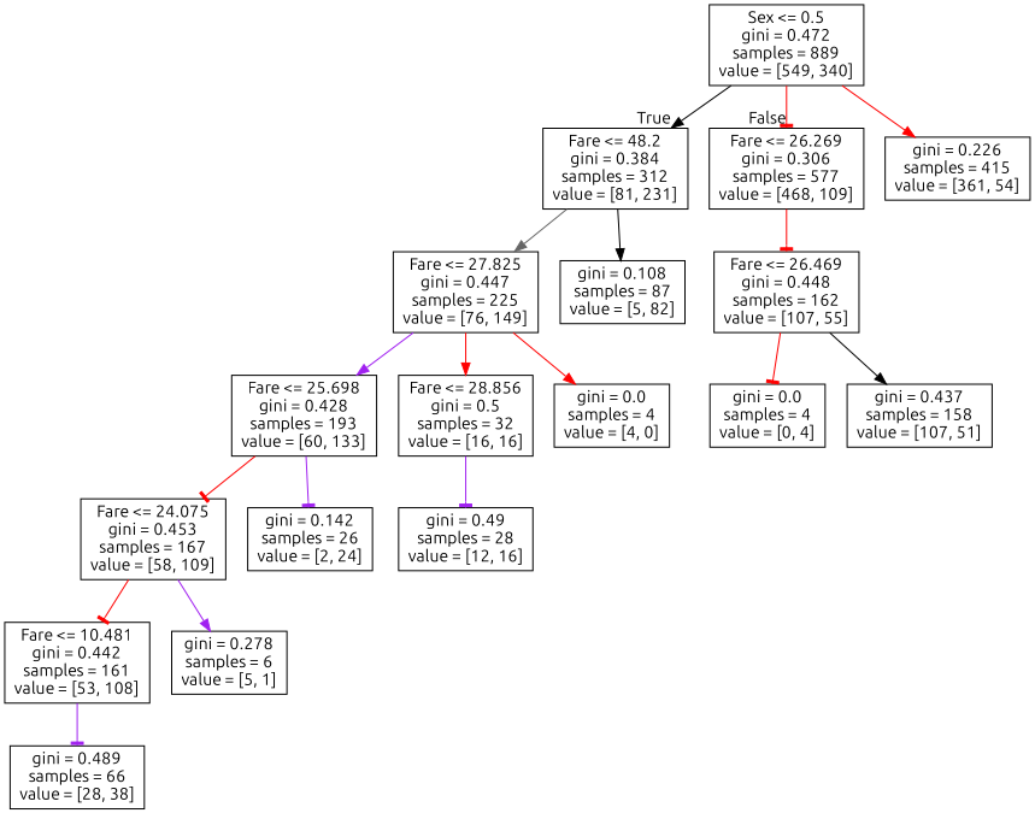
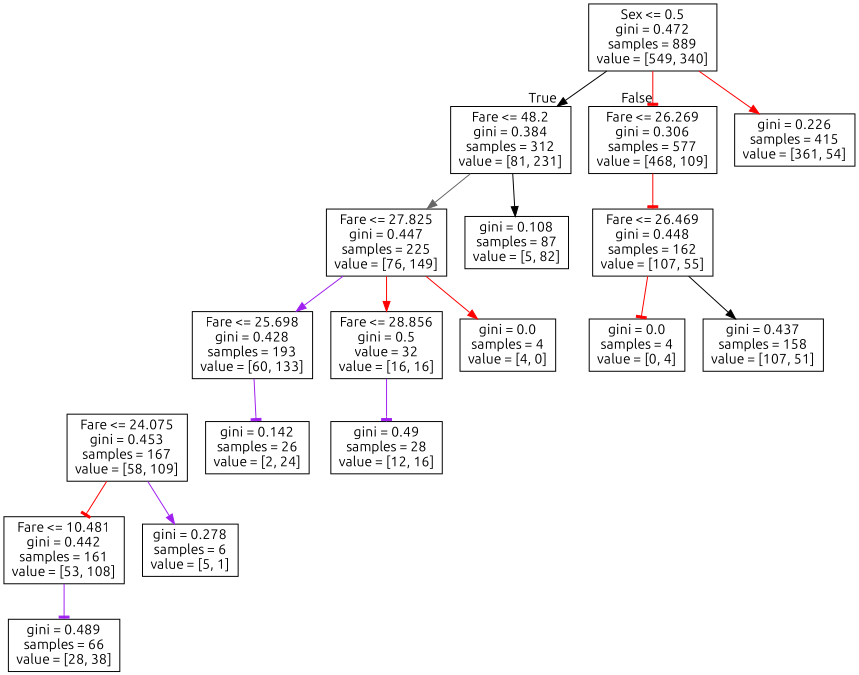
  digraph {
    fontname=Ubuntu
    node [fontname=Ubuntu shape=box]
    edge [arrowhead=normal color=red fontname=Ubuntu]
    n1 [label="Sex <= 0.5\ngini = 0.472\nsamples = 889\nvalue = [549, 340]"]
    n2 [label="Fare <= 48.2\ngini = 0.384\nsamples = 312\nvalue = [81, 231]"]
    n3 [label="Fare <= 26.269\ngini = 0.306\nsamples = 577\nvalue = [468, 109]"]
    n4 [label="gini = 0.226\nsamples = 415\nvalue = [361, 54]"]
    n5 [label="Fare <= 27.825\ngini = 0.447\nsamples = 225\nvalue = [76, 149]"]
    n6 [label="gini = 0.108\nsamples = 87\nvalue = [5, 82]"]
    n7 [label="Fare <= 26.469\ngini = 0.448\nsamples = 162\nvalue = [107, 55]"]
    n8 [label="Fare <= 25.698\ngini = 0.428\nsamples = 193\nvalue = [60, 133]"]
-   n9 [label="Fare <= 28.856\ngini = 0.5\nsamples = 32\nvalue = [16, 16]"]
+   n9 [label="Fare <= 28.856\ngini = 0.5\nvalue = 32\nvalue = [16, 16]"]
    n10 [label="gini = 0.0\nsamples = 4\nvalue = [4, 0]"]
    n11 [label="Fare <= 24.075\ngini = 0.453\nsamples = 167\nvalue = [58, 109]"]
    n12 [label="gini = 0.142\nsamples = 26\nvalue = [2, 24]"]
    n13 [label="gini = 0.49\nsamples = 28\nvalue = [12, 16]"]
    n14 [label="Fare <= 10.481\ngini = 0.442\nsamples = 161\nvalue = [53, 108]"]
    n15 [label="gini = 0.278\nsamples = 6\nvalue = [5, 1]"]
    n16 [label="gini = 0.489\nsamples = 66\nvalue = [28, 38]"]
    n17 [label="gini = 0.0\nsamples = 4\nvalue = [0, 4]"]
    n18 [label="gini = 0.437\nsamples = 158\nvalue = [107, 51]"]
    n1 -> n2 [color=black headlabel=True labelangle=45 labeldistance=2.5]
    n1 -> n3 [arrowhead=tee headlabel=False labelangle=-45 labeldistance=2.5]
    n1 -> n4
    n2 -> n5 [color=gray40]
    n2 -> n6 [color=black]
    n3 -> n7 [arrowhead=tee]
    n5 -> n8 [color=purple]
    n5 -> n9
    n5 -> n10
    n7 -> n17 [arrowhead=tee]
    n7 -> n18 [color=black]
-   n8 -> n11 [arrowhead=tee]
    n8 -> n12 [arrowhead=tee color=purple]
    n9 -> n13 [arrowhead=tee color=purple]
    n11 -> n14 [arrowhead=tee]
    n11 -> n15 [color=purple]
    n14 -> n16 [arrowhead=tee color=purple]
  }
